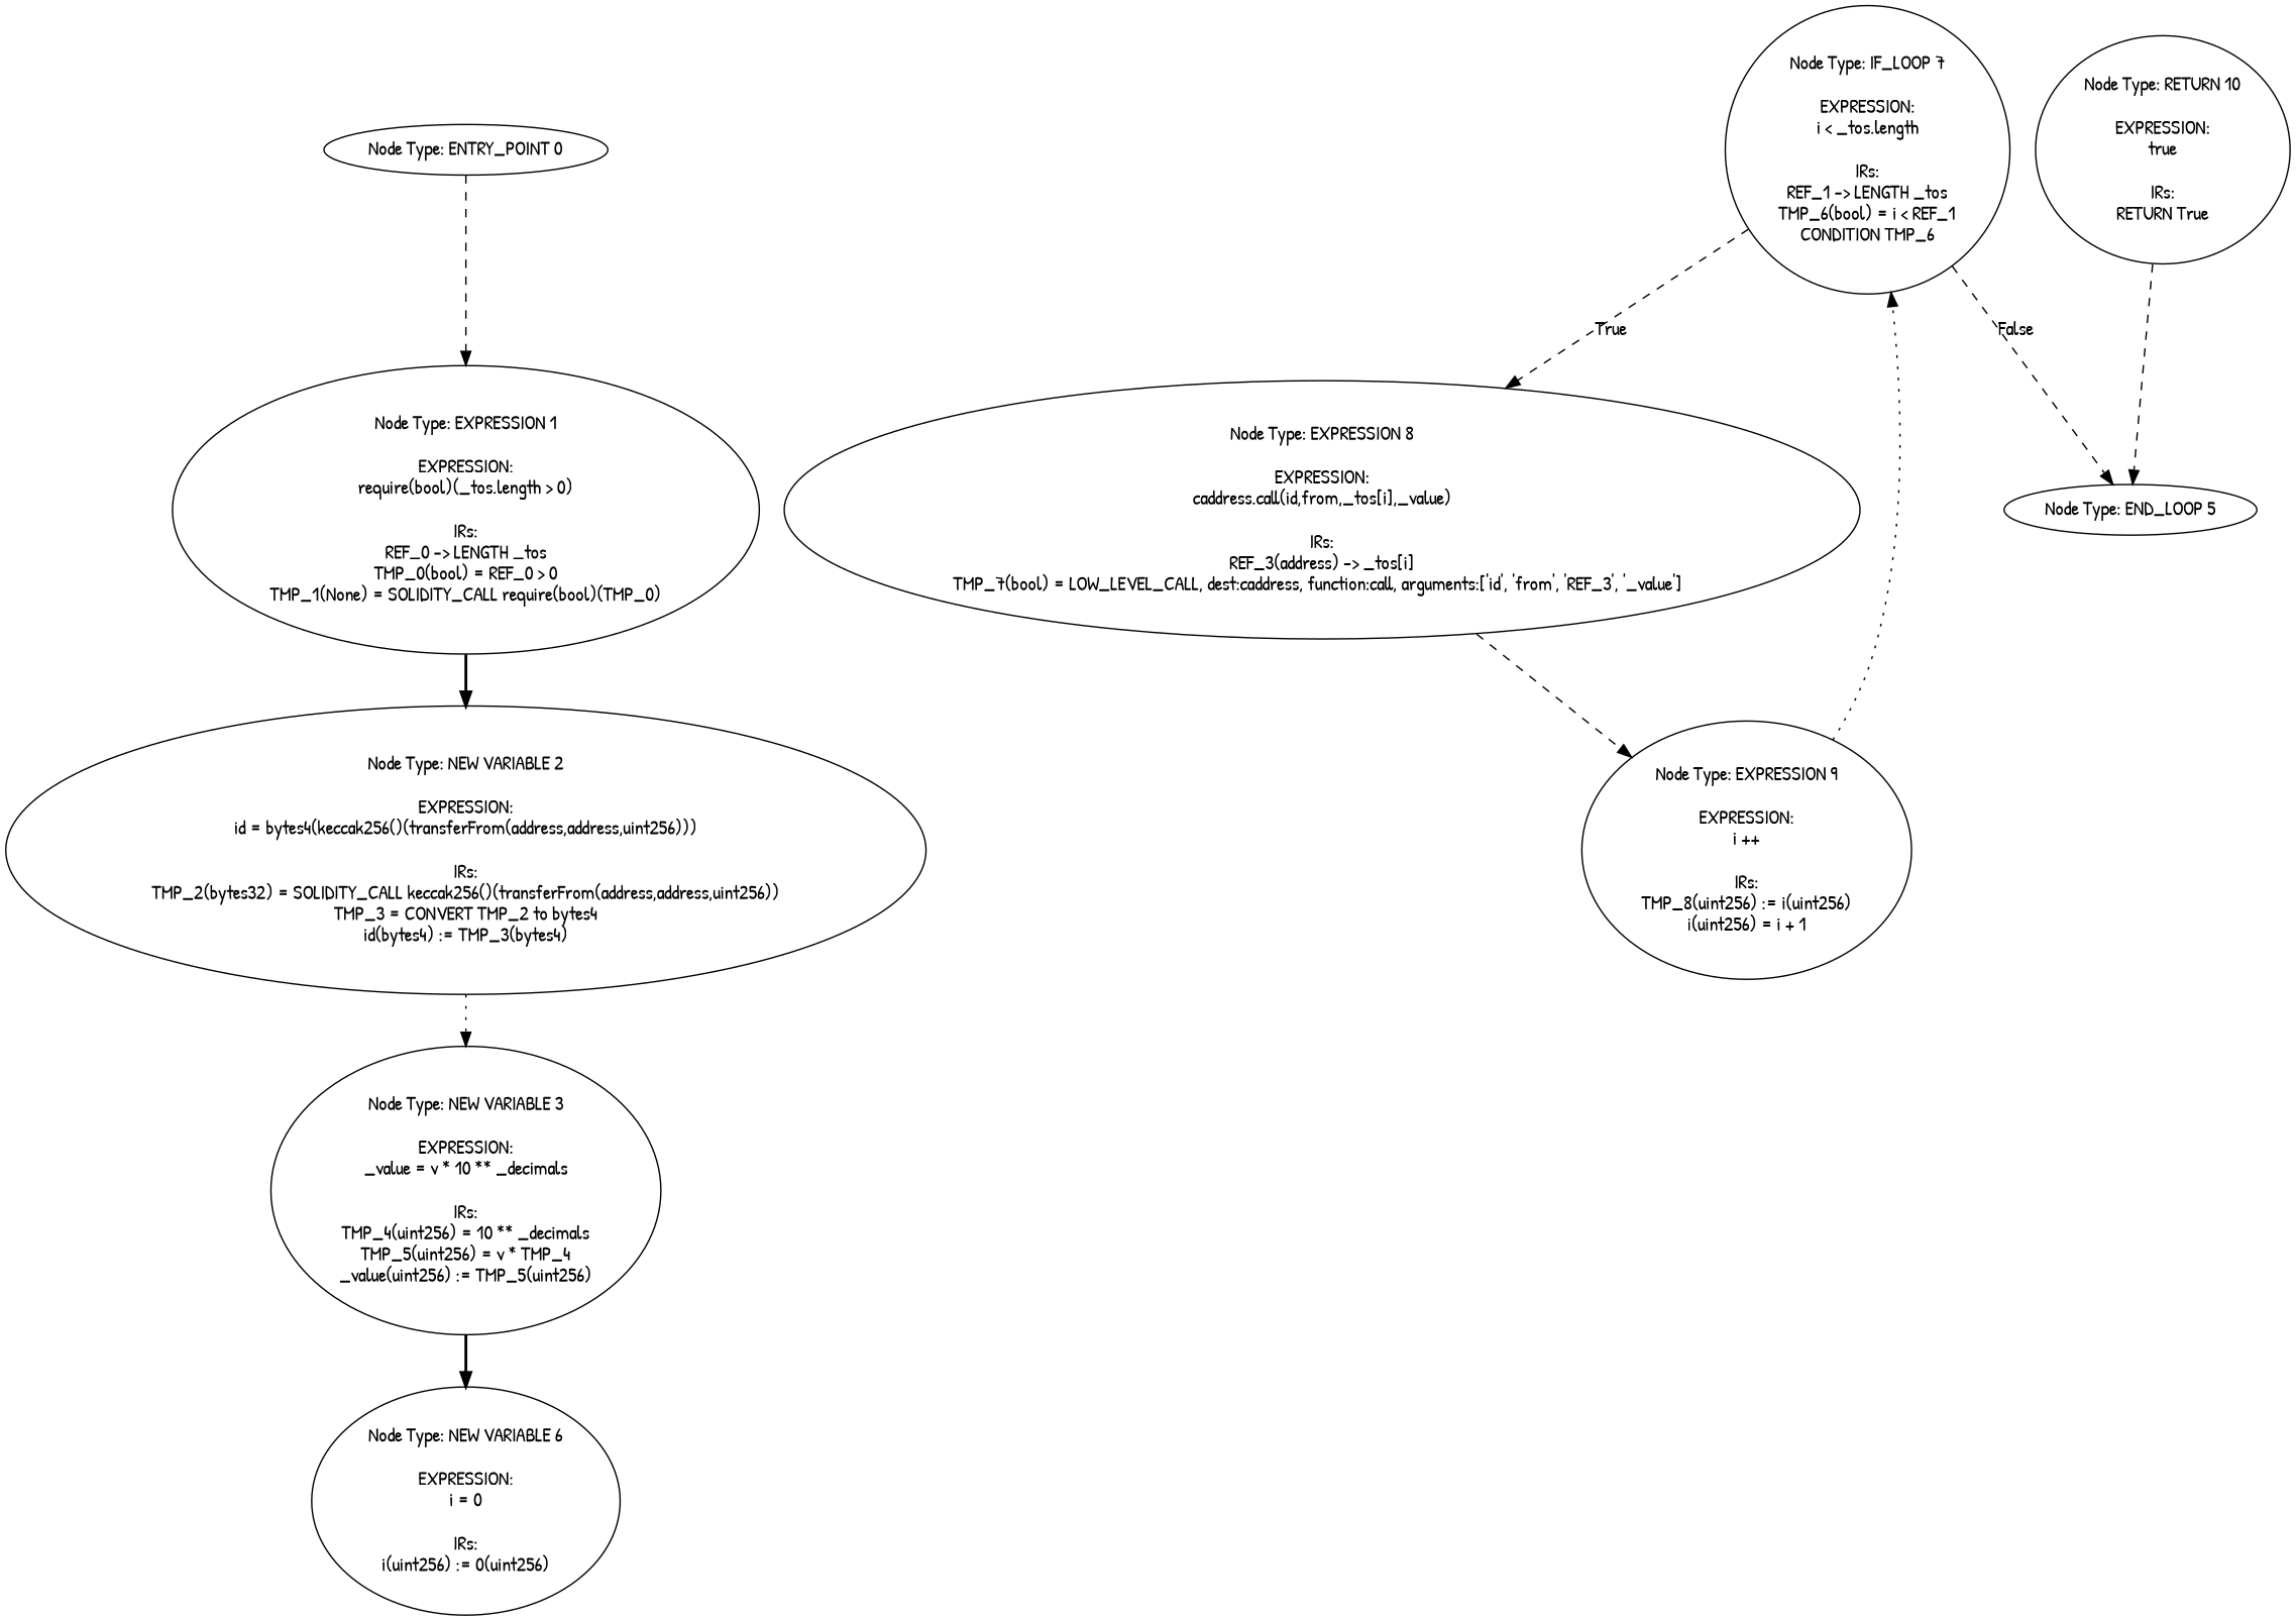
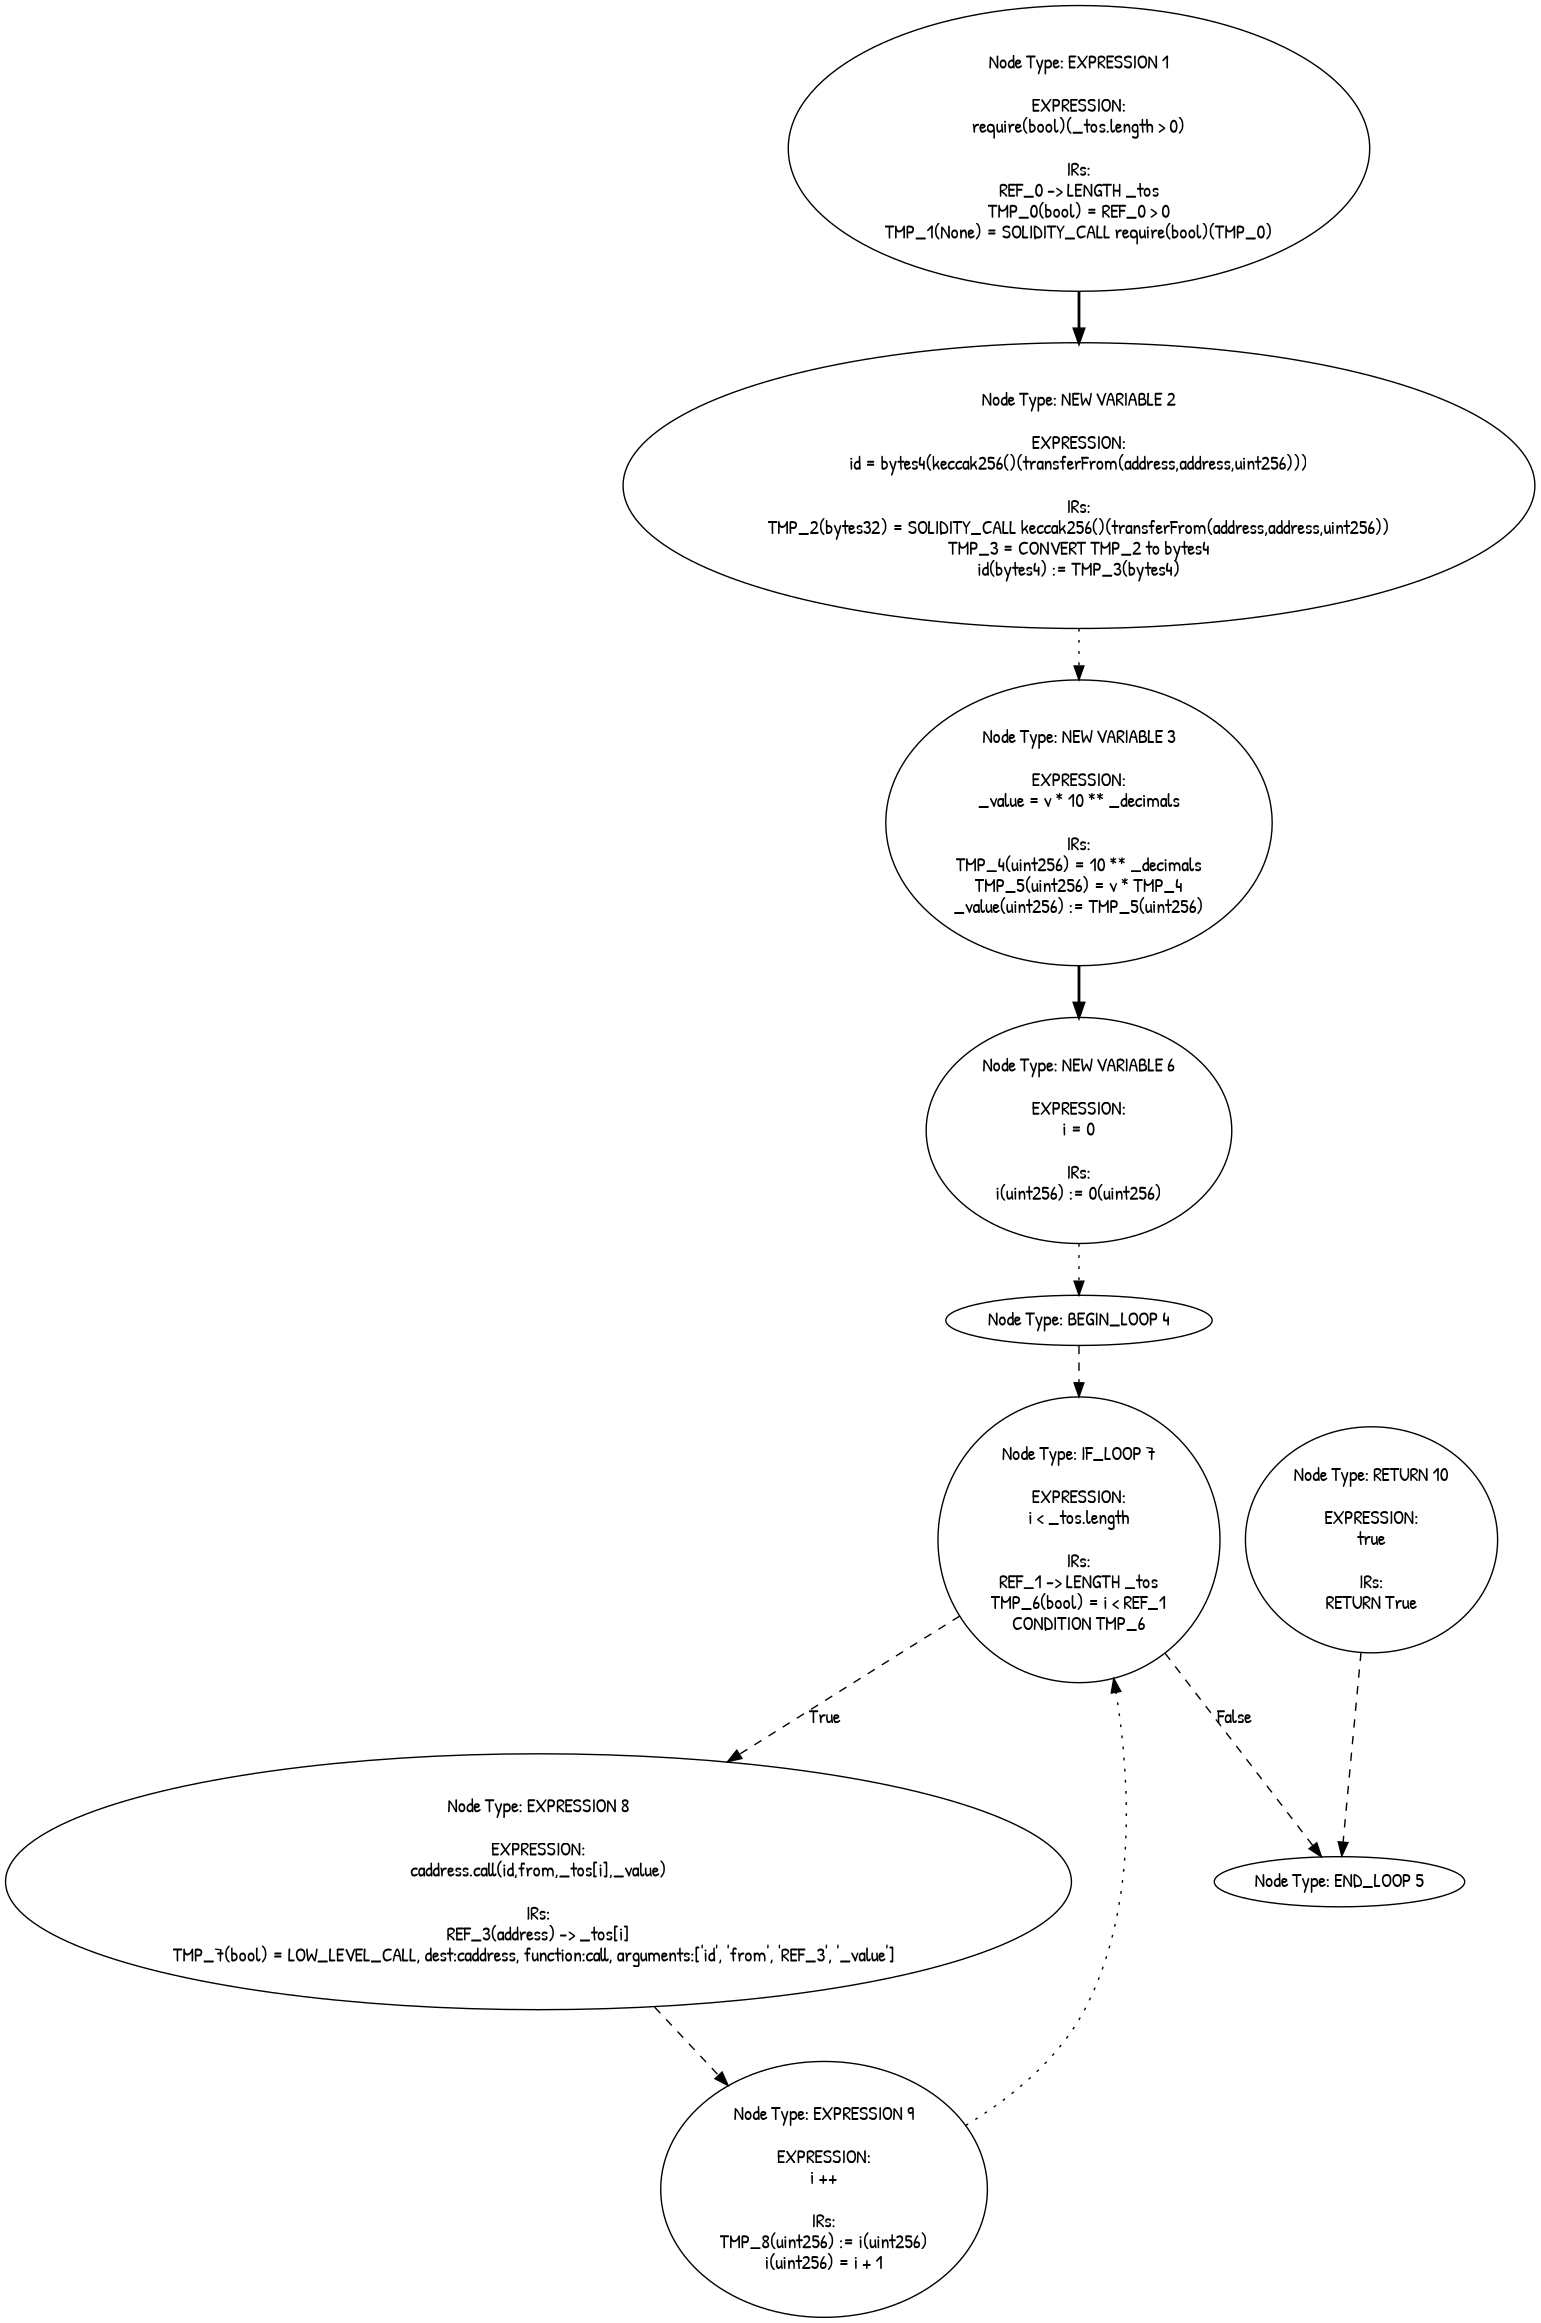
  digraph {
    fontname="Patrick Hand"
    node [fontname="Patrick Hand"]
    edge [fontname="Patrick Hand" style=dashed]
-   n1 [label="Node Type: ENTRY_POINT 0\n"]
    n2 [label="Node Type: EXPRESSION 1\n\nEXPRESSION:\nrequire(bool)(_tos.length > 0)\n\nIRs:\nREF_0 -> LENGTH _tos\nTMP_0(bool) = REF_0 > 0\nTMP_1(None) = SOLIDITY_CALL require(bool)(TMP_0)"]
    n3 [label="Node Type: NEW VARIABLE 2\n\nEXPRESSION:\nid = bytes4(keccak256()(transferFrom(address,address,uint256)))\n\nIRs:\nTMP_2(bytes32) = SOLIDITY_CALL keccak256()(transferFrom(address,address,uint256))\nTMP_3 = CONVERT TMP_2 to bytes4\nid(bytes4) := TMP_3(bytes4)"]
    n4 [label="Node Type: NEW VARIABLE 3\n\nEXPRESSION:\n_value = v * 10 ** _decimals\n\nIRs:\nTMP_4(uint256) = 10 ** _decimals\nTMP_5(uint256) = v * TMP_4\n_value(uint256) := TMP_5(uint256)"]
    n5 [label="Node Type: NEW VARIABLE 6\n\nEXPRESSION:\ni = 0\n\nIRs:\ni(uint256) := 0(uint256)"]
+   n6 [label="Node Type: BEGIN_LOOP 4\n"]
    n7 [label="Node Type: IF_LOOP 7\n\nEXPRESSION:\ni < _tos.length\n\nIRs:\nREF_1 -> LENGTH _tos\nTMP_6(bool) = i < REF_1\nCONDITION TMP_6"]
    n8 [label="Node Type: END_LOOP 5\n"]
    n9 [label="Node Type: EXPRESSION 8\n\nEXPRESSION:\ncaddress.call(id,from,_tos[i],_value)\n\nIRs:\nREF_3(address) -> _tos[i]\nTMP_7(bool) = LOW_LEVEL_CALL, dest:caddress, function:call, arguments:['id', 'from', 'REF_3', '_value']  "]
    n10 [label="Node Type: EXPRESSION 9\n\nEXPRESSION:\ni ++\n\nIRs:\nTMP_8(uint256) := i(uint256)\ni(uint256) = i + 1"]
    n11 [label="Node Type: RETURN 10\n\nEXPRESSION:\ntrue\n\nIRs:\nRETURN True"]
-   n1 -> n2
    n2 -> n3 [style=bold]
    n3 -> n4 [style=dotted]
    n4 -> n5 [style=bold]
+   n5 -> n6 [style=dotted]
+   n6 -> n7
    n7 -> n8 [label=False]
    n7 -> n9 [label=True]
    n9 -> n10
    n10 -> n7 [style=dotted]
    n11 -> n8
  }
